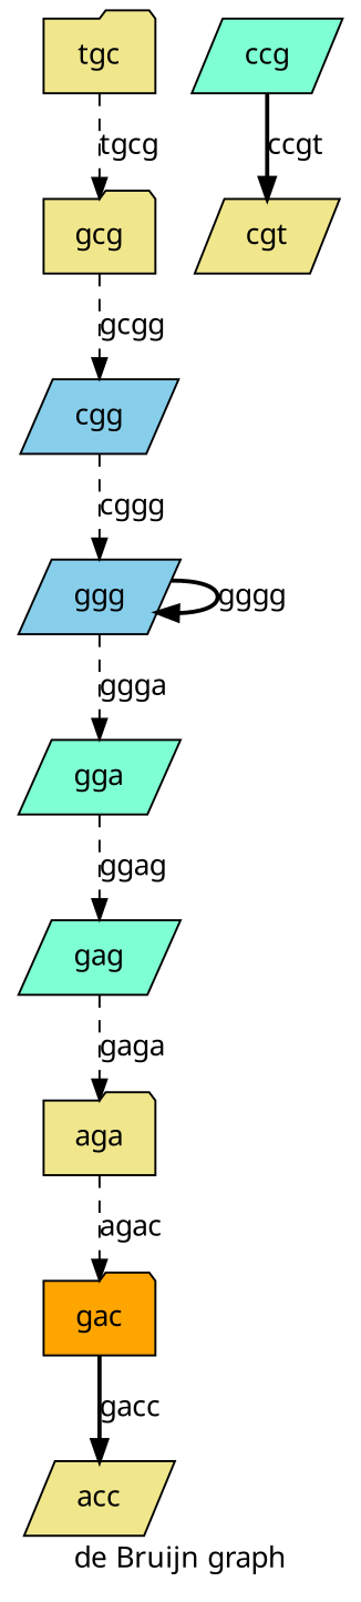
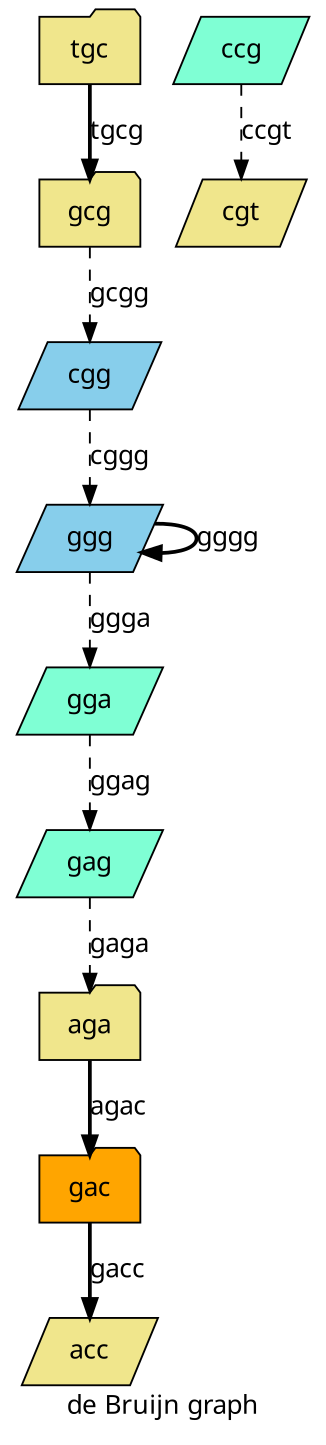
  digraph {
    fontname="Noto Sans"
    label="de Bruijn graph"
    node [fillcolor=khaki fontname="Noto Sans" shape=parallelogram style=filled]
    edge [fontname="Noto Sans" style=dashed]
    aga [shape=folder]
    gac [fillcolor=orange shape=folder]
    acc
    gag [fillcolor=aquamarine]
    gcg [shape=folder]
    cgg [fillcolor=skyblue]
    ggg [fillcolor=skyblue]
    gga [fillcolor=aquamarine]
    ccg [fillcolor=aquamarine]
    cgt
    tgc [shape=folder]
-   aga -> gac [label=agac]
+   aga -> gac [label=agac style=bold]
    gac -> acc [label=gacc style=bold]
    gag -> aga [label=gaga]
    gcg -> cgg [label=gcgg]
    cgg -> ggg [label=cggg]
    ggg -> ggg [label=gggg style=bold]
    ggg -> gga [label=ggga]
    gga -> gag [label=ggag]
-   ccg -> cgt [label=ccgt style=bold]
-   tgc -> gcg [label=tgcg]
+   ccg -> cgt [label=ccgt]
+   tgc -> gcg [label=tgcg style=bold]
  }
